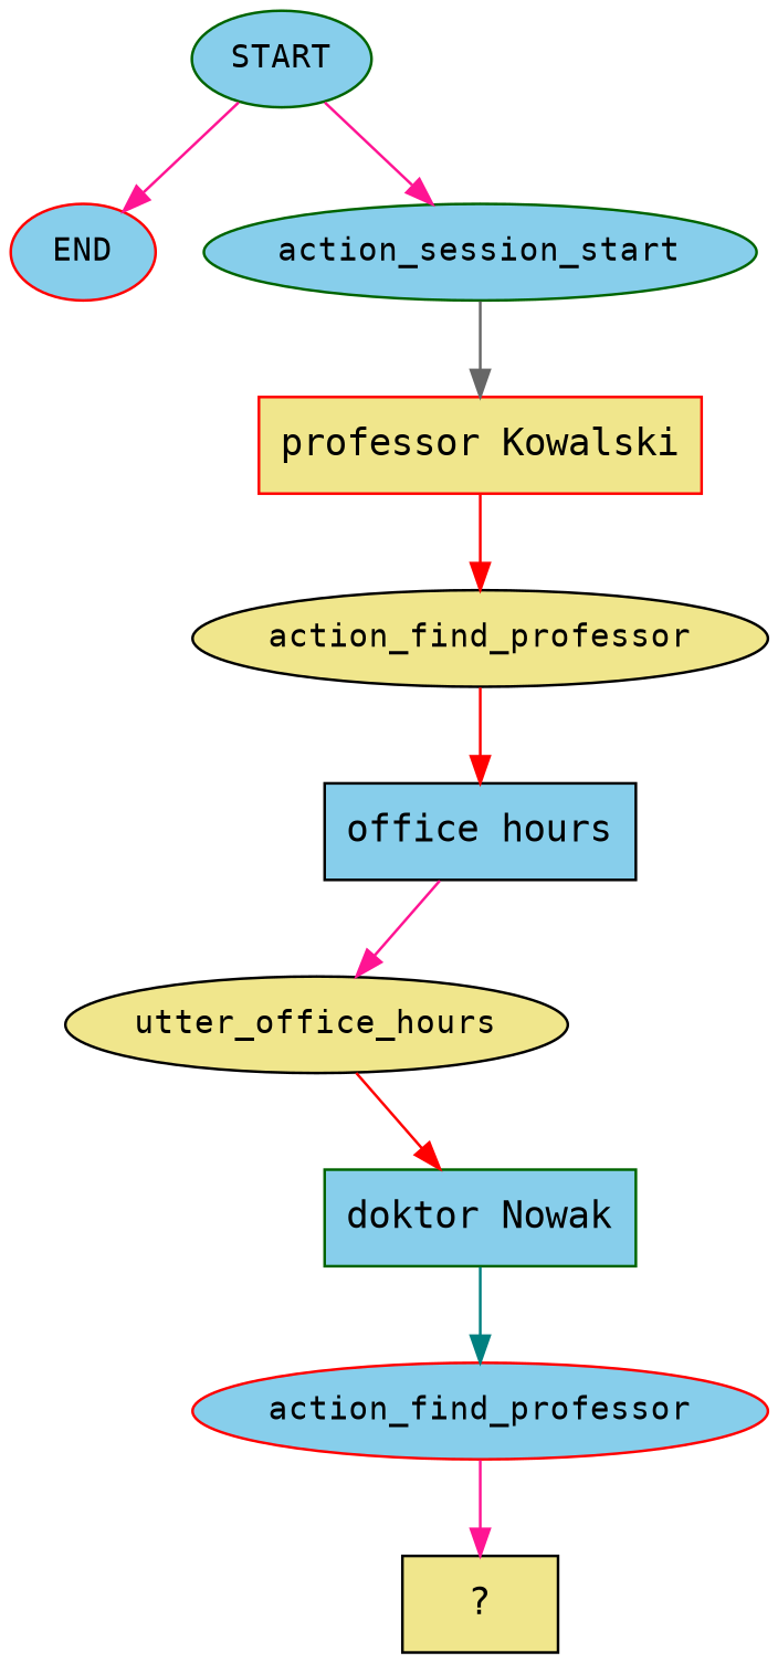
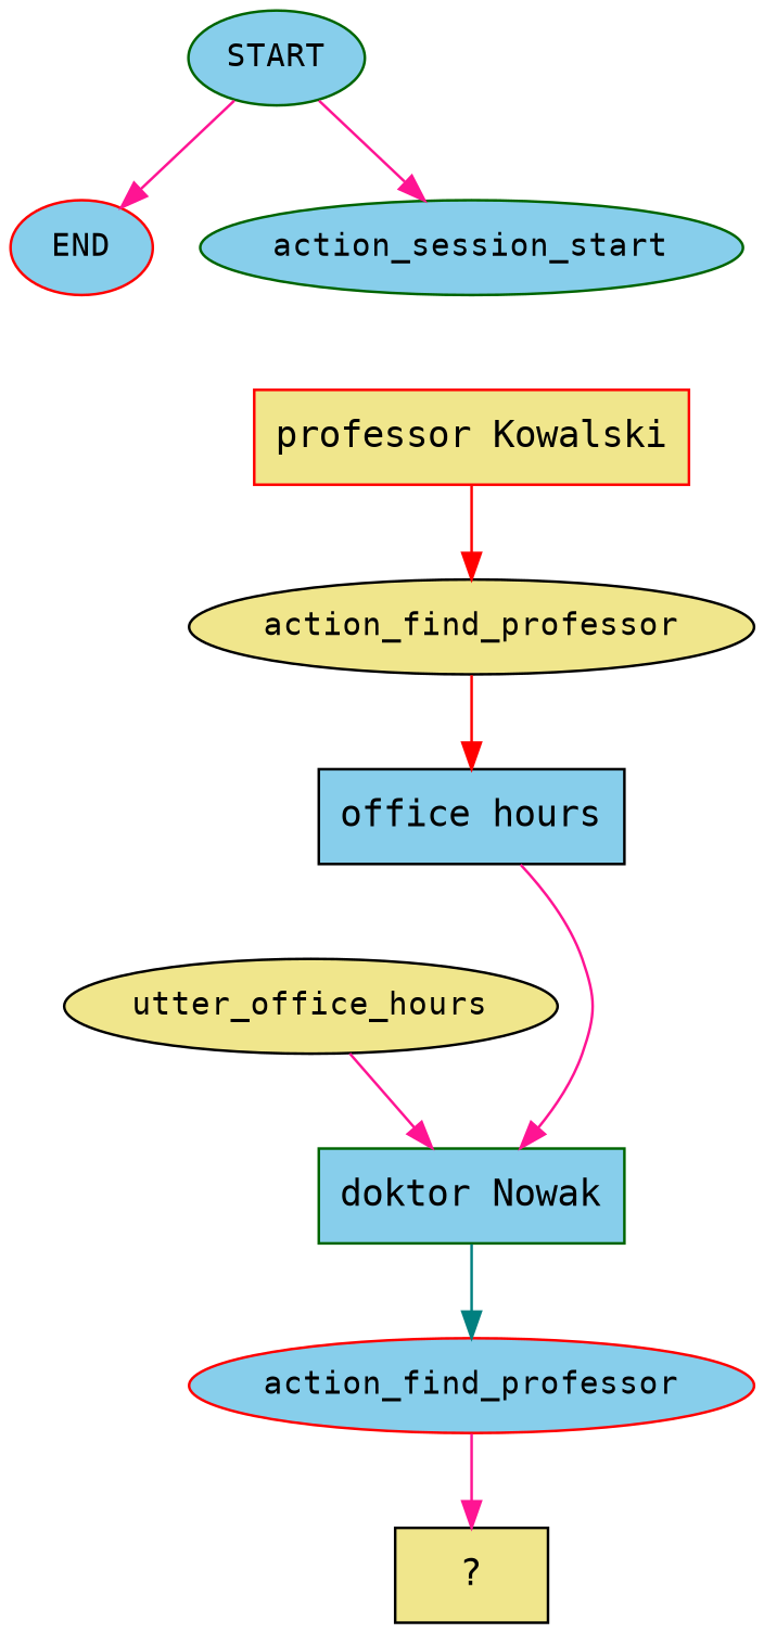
  digraph {
    fontname="DejaVu Sans Mono"
    node [color=black fillcolor=skyblue fontname="DejaVu Sans Mono" fontsize=12 style=filled]
    edge [color=deeppink fontname="DejaVu Sans Mono"]
    n1 [color=darkgreen label=START]
    n2 [color=red label=END]
    n3 [color=darkgreen label=action_session_start]
    n4 [color=red fillcolor=khaki label="professor Kowalski" shape=rect fontsize=""]
    n5 [fillcolor=khaki label=action_find_professor]
    n6 [label="office hours" shape=rect fontsize=""]
    n7 [fillcolor=khaki label=utter_office_hours]
    n8 [color=darkgreen label="doktor Nowak" shape=rect fontsize=""]
    n9 [color=red label=action_find_professor]
    n10 [fillcolor=khaki label="  ?  " shape=rect fontsize=""]
    n1 -> n2
    n1 -> n3
-   n3 -> n4 [color=gray40]
    n4 -> n5 [color=red]
    n5 -> n6 [color=red]
-   n6 -> n7
-   n7 -> n8 [color=red]
+   n6 -> n8
+   n7 -> n8
    n8 -> n9 [color=teal]
    n9 -> n10
  }
